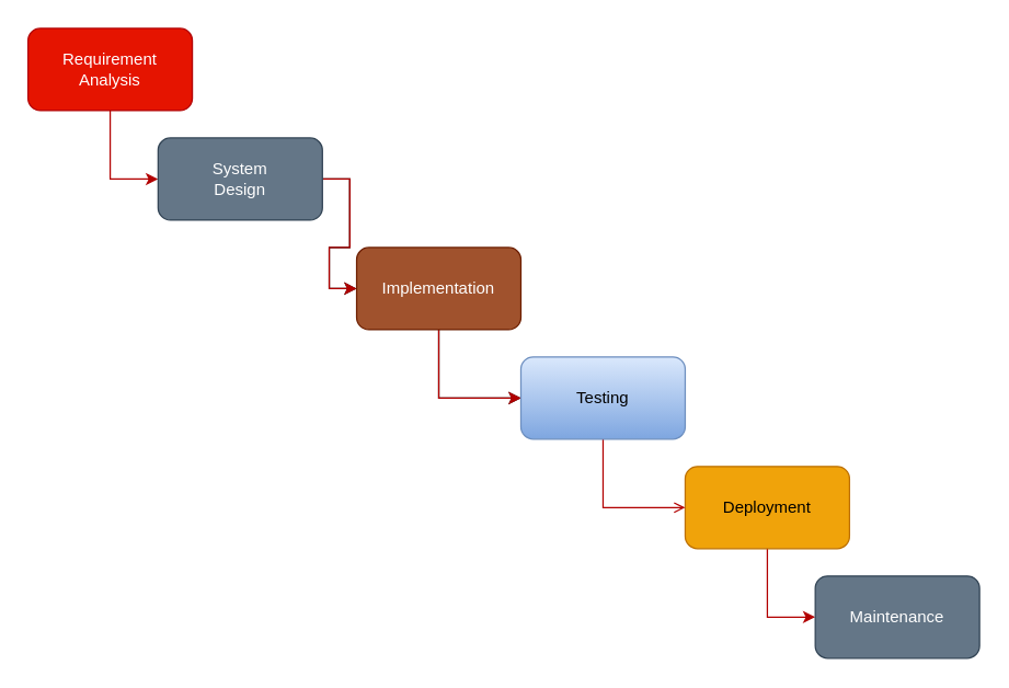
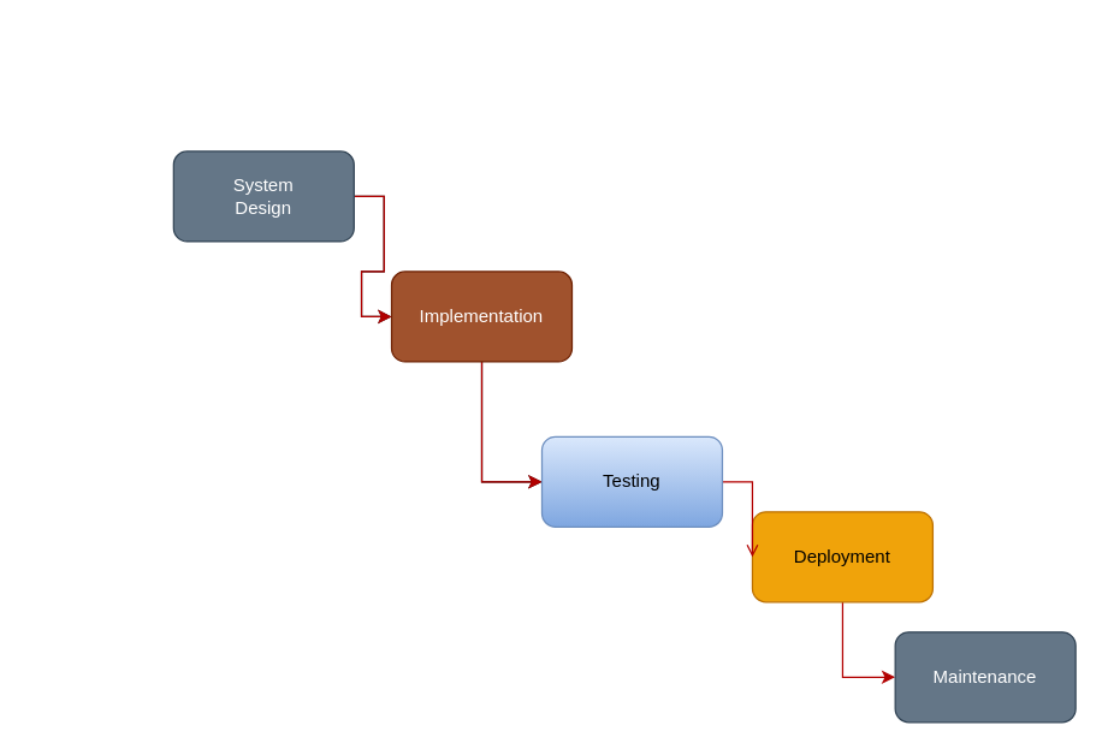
  <mxCell id="0" />
  <mxCell id="1" parent="0" />
- <mxCell id="2" style="edgeStyle=orthogonalEdgeStyle;rounded=0;orthogonalLoop=1;jettySize=auto;html=1;entryX=0;entryY=0.5;entryDx=0;entryDy=0;fillColor=#e51400;strokeColor=#B20000;" edge="1" parent="1" source="3" target="6"><mxGeometry relative="1" as="geometry" /></mxCell>
- <mxCell id="3" value="Requirement &lt;br&gt;Analysis" style="rounded=1;whiteSpace=wrap;html=1;fillColor=#e51400;strokeColor=#B20000;fontColor=#ffffff;" parent="1" vertex="1"><mxGeometry x="20" y="20" width="120" height="60" as="geometry" /></mxCell>
  <mxCell id="4" style="edgeStyle=orthogonalEdgeStyle;rounded=0;orthogonalLoop=1;jettySize=auto;html=1;entryX=0;entryY=0.5;entryDx=0;entryDy=0;" parent="1" source="6" target="9" edge="1"><mxGeometry relative="1" as="geometry" /></mxCell>
  <mxCell id="5" style="edgeStyle=orthogonalEdgeStyle;rounded=0;orthogonalLoop=1;jettySize=auto;html=1;entryX=0;entryY=0.5;entryDx=0;entryDy=0;fillColor=#e51400;strokeColor=#B20000;" edge="1" parent="1" source="6" target="9"><mxGeometry relative="1" as="geometry" /></mxCell>
  <mxCell id="6" value="System&lt;br&gt;Design" style="rounded=1;whiteSpace=wrap;html=1;fillColor=#647687;strokeColor=#314354;fontColor=#ffffff;" parent="1" vertex="1"><mxGeometry x="115" y="100" width="120" height="60" as="geometry" /></mxCell>
  <mxCell id="7" style="edgeStyle=orthogonalEdgeStyle;rounded=0;orthogonalLoop=1;jettySize=auto;html=1;entryX=0;entryY=0.5;entryDx=0;entryDy=0;" parent="1" source="9" target="13" edge="1"><mxGeometry relative="1" as="geometry" /></mxCell>
  <mxCell id="8" style="edgeStyle=orthogonalEdgeStyle;rounded=0;orthogonalLoop=1;jettySize=auto;html=1;entryX=0;entryY=0.5;entryDx=0;entryDy=0;fillColor=#e51400;strokeColor=#B20000;" edge="1" parent="1" source="9" target="13"><mxGeometry relative="1" as="geometry" /></mxCell>
  <mxCell id="9" value="Implementation" style="rounded=1;whiteSpace=wrap;html=1;fillColor=#a0522d;strokeColor=#6D1F00;fontColor=#ffffff;" parent="1" vertex="1"><mxGeometry x="260" y="180" width="120" height="60" as="geometry" /></mxCell>
  <mxCell id="10" style="edgeStyle=orthogonalEdgeStyle;rounded=0;orthogonalLoop=1;jettySize=auto;html=1;entryX=0;entryY=0.5;entryDx=0;entryDy=0;fillColor=#e51400;strokeColor=#B20000;" edge="1" parent="1" source="11" target="14"><mxGeometry relative="1" as="geometry" /></mxCell>
  <mxCell id="11" value="Deployment" style="rounded=1;whiteSpace=wrap;html=1;fillColor=#f0a30a;strokeColor=#BD7000;fontColor=#000000;" parent="1" vertex="1"><mxGeometry x="500" y="340" width="120" height="60" as="geometry" /></mxCell>
  <mxCell id="12" style="edgeStyle=orthogonalEdgeStyle;rounded=0;orthogonalLoop=1;jettySize=auto;html=1;entryX=0;entryY=0.5;entryDx=0;entryDy=0;fillColor=#e51400;strokeColor=#B20000;endArrow=open;" edge="1" parent="1" source="13" target="11"><mxGeometry relative="1" as="geometry" /></mxCell>
- <mxCell id="13" value="Testing" style="rounded=1;whiteSpace=wrap;html=1;fillColor=#dae8fc;strokeColor=#6c8ebf;gradientColor=#7ea6e0;" parent="1" vertex="1"><mxGeometry x="380" y="260" width="120" height="60" as="geometry" /></mxCell>
+ <mxCell id="13" value="Testing" style="rounded=1;whiteSpace=wrap;html=1;fillColor=#dae8fc;strokeColor=#6c8ebf;gradientColor=#7ea6e0;" parent="1" vertex="1"><mxGeometry x="360" y="290" width="120" height="60" as="geometry" /></mxCell>
  <mxCell id="14" value="Maintenance" style="rounded=1;whiteSpace=wrap;html=1;fillColor=#647687;strokeColor=#314354;fontColor=#ffffff;" parent="1" vertex="1"><mxGeometry x="595" y="420" width="120" height="60" as="geometry" /></mxCell>
